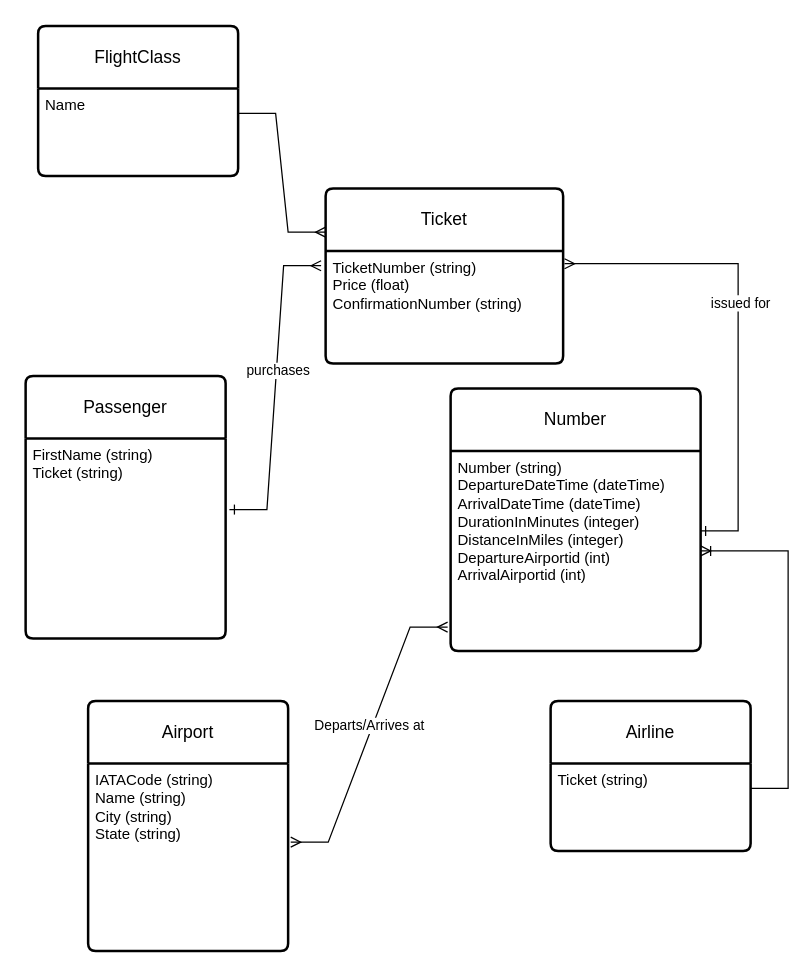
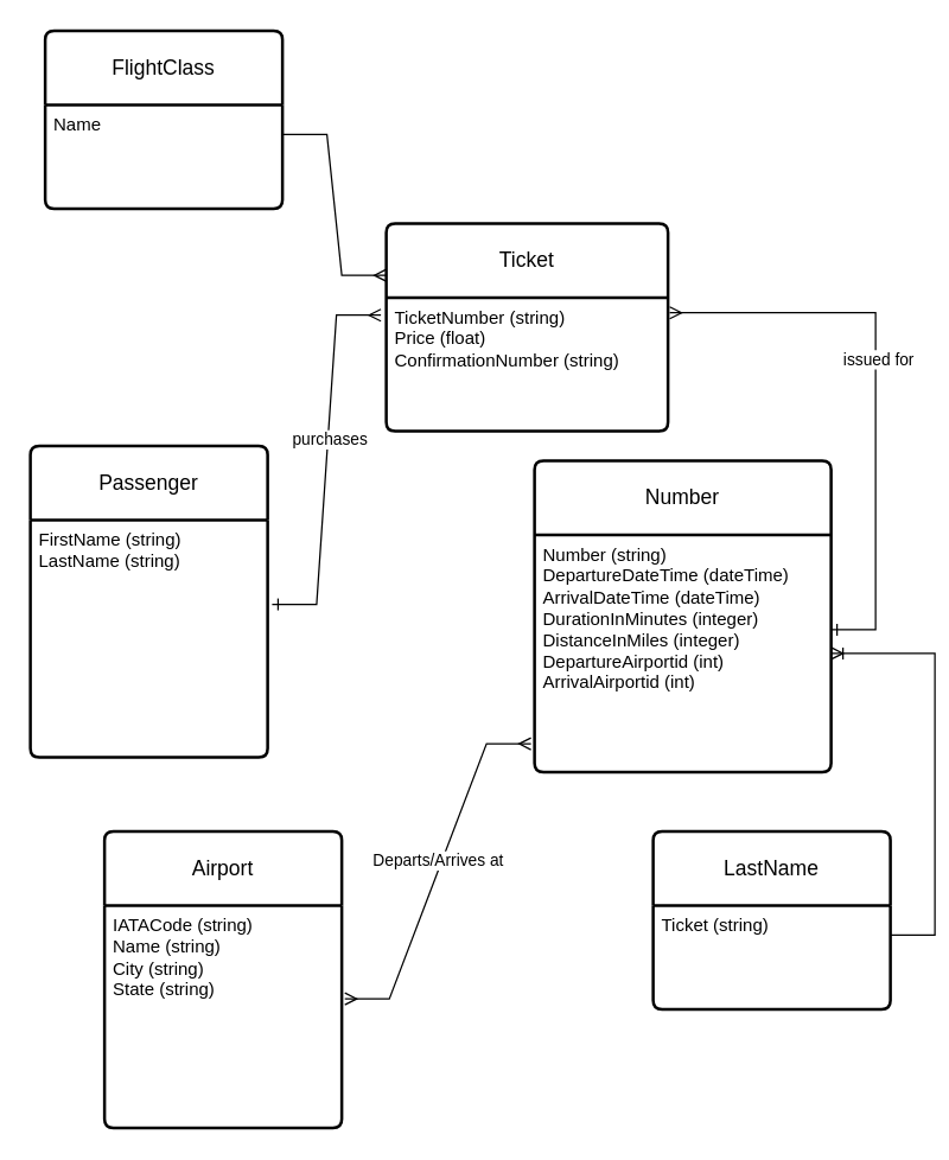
  <mxCell id="0" />
  <mxCell id="1" parent="0" />
  <mxCell id="2" value="Passenger" style="swimlane;childLayout=stackLayout;horizontal=1;startSize=50;horizontalStack=0;rounded=1;fontSize=14;fontStyle=0;strokeWidth=2;resizeParent=0;resizeLast=1;shadow=0;dashed=0;align=center;arcSize=4;whiteSpace=wrap;html=1;" vertex="1" parent="1"><mxGeometry x="20" y="300" width="160" height="210" as="geometry" /></mxCell>
- <mxCell id="3" value="FirstName (string)&lt;div&gt;Ticket (string)&lt;/div&gt;" style="align=left;strokeColor=none;fillColor=none;spacingLeft=4;spacingRight=4;fontSize=12;verticalAlign=top;resizable=0;rotatable=0;part=1;html=1;whiteSpace=wrap;" vertex="1" parent="2"><mxGeometry y="50" width="160" height="160" as="geometry" /></mxCell>
+ <mxCell id="3" value="FirstName (string)&lt;div&gt;LastName (string)&lt;/div&gt;" style="align=left;strokeColor=none;fillColor=none;spacingLeft=4;spacingRight=4;fontSize=12;verticalAlign=top;resizable=0;rotatable=0;part=1;html=1;whiteSpace=wrap;" vertex="1" parent="2"><mxGeometry y="50" width="160" height="160" as="geometry" /></mxCell>
  <mxCell id="4" value="Number" style="swimlane;childLayout=stackLayout;horizontal=1;startSize=50;horizontalStack=0;rounded=1;fontSize=14;fontStyle=0;strokeWidth=2;resizeParent=0;resizeLast=1;shadow=0;dashed=0;align=center;arcSize=4;whiteSpace=wrap;html=1;" vertex="1" parent="1"><mxGeometry x="360" y="310" width="200" height="210" as="geometry" /></mxCell>
  <mxCell id="5" value="Number (string)&lt;div&gt;DepartureDateTime (dateTime)&lt;/div&gt;&lt;div&gt;ArrivalDateTime&amp;nbsp;&lt;span style=&quot;background-color: transparent; color: light-dark(rgb(0, 0, 0), rgb(255, 255, 255));&quot;&gt;(dateTime)&lt;/span&gt;&lt;/div&gt;&lt;div&gt;DurationInMinutes (integer)&amp;nbsp;&lt;/div&gt;&lt;div&gt;DistanceInMiles (integer)&lt;/div&gt;&lt;div&gt;DepartureAirportid (int)&lt;/div&gt;&lt;div&gt;ArrivalAirportid (int)&lt;/div&gt;" style="align=left;strokeColor=none;fillColor=none;spacingLeft=4;spacingRight=4;fontSize=12;verticalAlign=top;resizable=0;rotatable=0;part=1;html=1;whiteSpace=wrap;" vertex="1" parent="4"><mxGeometry y="50" width="200" height="160" as="geometry" /></mxCell>
  <mxCell id="6" value="Airport" style="swimlane;childLayout=stackLayout;horizontal=1;startSize=50;horizontalStack=0;rounded=1;fontSize=14;fontStyle=0;strokeWidth=2;resizeParent=0;resizeLast=1;shadow=0;dashed=0;align=center;arcSize=4;whiteSpace=wrap;html=1;" vertex="1" parent="1"><mxGeometry x="70" y="560" width="160" height="200" as="geometry" /></mxCell>
  <mxCell id="7" value="IATACode (string)&lt;div&gt;&lt;div&gt;Name&amp;nbsp;&lt;span style=&quot;background-color: transparent; color: light-dark(rgb(0, 0, 0), rgb(255, 255, 255));&quot;&gt;(string)&lt;/span&gt;&lt;/div&gt;&lt;div&gt;City&amp;nbsp;&lt;span style=&quot;background-color: transparent; color: light-dark(rgb(0, 0, 0), rgb(255, 255, 255));&quot;&gt;(string)&lt;/span&gt;&lt;/div&gt;&lt;div&gt;State&amp;nbsp;&lt;span style=&quot;background-color: transparent; color: light-dark(rgb(0, 0, 0), rgb(255, 255, 255));&quot;&gt;(string)&lt;/span&gt;&lt;/div&gt;&lt;/div&gt;" style="align=left;strokeColor=none;fillColor=none;spacingLeft=4;spacingRight=4;fontSize=12;verticalAlign=top;resizable=0;rotatable=0;part=1;html=1;whiteSpace=wrap;" vertex="1" parent="6"><mxGeometry y="50" width="160" height="150" as="geometry" /></mxCell>
  <mxCell id="8" value="" style="edgeStyle=entityRelationEdgeStyle;fontSize=12;html=1;endArrow=ERmany;startArrow=ERmany;rounded=0;exitX=1.013;exitY=0.42;exitDx=0;exitDy=0;exitPerimeter=0;entryX=-0.012;entryY=0.881;entryDx=0;entryDy=0;entryPerimeter=0;" edge="1" parent="1" source="7" target="5"><mxGeometry width="100" height="100" relative="1" as="geometry"><mxPoint x="410" y="702.95" as="sourcePoint" /><mxPoint x="451.92" y="530" as="targetPoint" /></mxGeometry></mxCell>
  <mxCell id="9" value="Departs/Arrives at" style="edgeLabel;html=1;align=center;verticalAlign=middle;resizable=0;points=[];" vertex="1" connectable="0" parent="8"><mxGeometry x="0.05" y="4" relative="1" as="geometry"><mxPoint x="1" as="offset" /></mxGeometry></mxCell>
  <mxCell id="10" value="Ticket" style="swimlane;childLayout=stackLayout;horizontal=1;startSize=50;horizontalStack=0;rounded=1;fontSize=14;fontStyle=0;strokeWidth=2;resizeParent=0;resizeLast=1;shadow=0;dashed=0;align=center;arcSize=4;whiteSpace=wrap;html=1;" vertex="1" parent="1"><mxGeometry x="260" y="150" width="190" height="140" as="geometry" /></mxCell>
  <mxCell id="11" value="TicketNumber (string)&lt;div&gt;Price (float)&lt;/div&gt;&lt;div&gt;&lt;span style=&quot;background-color: transparent; color: light-dark(rgb(0, 0, 0), rgb(255, 255, 255));&quot;&gt;ConfirmationNumber (string)&lt;/span&gt;&lt;/div&gt;" style="align=left;strokeColor=none;fillColor=none;spacingLeft=4;spacingRight=4;fontSize=12;verticalAlign=top;resizable=0;rotatable=0;part=1;html=1;whiteSpace=wrap;" vertex="1" parent="10"><mxGeometry y="50" width="190" height="90" as="geometry" /></mxCell>
  <mxCell id="12" value="" style="edgeStyle=entityRelationEdgeStyle;fontSize=12;html=1;endArrow=ERmany;startArrow=ERone;rounded=0;entryX=-0.019;entryY=0.442;entryDx=0;entryDy=0;entryPerimeter=0;exitX=1.019;exitY=0.356;exitDx=0;exitDy=0;exitPerimeter=0;startFill=0;" edge="1" parent="1" source="3" target="10"><mxGeometry width="100" height="100" relative="1" as="geometry"><mxPoint x="70" y="250" as="sourcePoint" /><mxPoint x="190" y="210" as="targetPoint" /></mxGeometry></mxCell>
  <mxCell id="13" value="purchases" style="edgeLabel;html=1;align=center;verticalAlign=middle;resizable=0;points=[];" vertex="1" connectable="0" parent="12"><mxGeometry x="0.111" y="-1" relative="1" as="geometry"><mxPoint as="offset" /></mxGeometry></mxCell>
  <mxCell id="14" value="" style="edgeStyle=entityRelationEdgeStyle;fontSize=12;html=1;endArrow=ERmany;startArrow=ERone;rounded=0;entryX=1.006;entryY=0.114;entryDx=0;entryDy=0;entryPerimeter=0;exitX=1.019;exitY=0.356;exitDx=0;exitDy=0;exitPerimeter=0;endFill=0;startFill=0;" edge="1" parent="1" target="11"><mxGeometry width="100" height="100" relative="1" as="geometry"><mxPoint x="560" y="424" as="sourcePoint" /><mxPoint x="460" y="210.99" as="targetPoint" /></mxGeometry></mxCell>
  <mxCell id="15" value="issued for" style="edgeLabel;html=1;align=center;verticalAlign=middle;resizable=0;points=[];" vertex="1" connectable="0" parent="14"><mxGeometry x="0.111" y="-1" relative="1" as="geometry"><mxPoint as="offset" /></mxGeometry></mxCell>
- <mxCell id="16" value="Airline" style="swimlane;childLayout=stackLayout;horizontal=1;startSize=50;horizontalStack=0;rounded=1;fontSize=14;fontStyle=0;strokeWidth=2;resizeParent=0;resizeLast=1;shadow=0;dashed=0;align=center;arcSize=4;whiteSpace=wrap;html=1;" vertex="1" parent="1"><mxGeometry x="440" y="560" width="160" height="120" as="geometry" /></mxCell>
+ <mxCell id="16" value="LastName" style="swimlane;childLayout=stackLayout;horizontal=1;startSize=50;horizontalStack=0;rounded=1;fontSize=14;fontStyle=0;strokeWidth=2;resizeParent=0;resizeLast=1;shadow=0;dashed=0;align=center;arcSize=4;whiteSpace=wrap;html=1;" vertex="1" parent="1"><mxGeometry x="440" y="560" width="160" height="120" as="geometry" /></mxCell>
  <mxCell id="17" value="Ticket (string)" style="align=left;strokeColor=none;fillColor=none;spacingLeft=4;spacingRight=4;fontSize=12;verticalAlign=top;resizable=0;rotatable=0;part=1;html=1;whiteSpace=wrap;" vertex="1" parent="16"><mxGeometry y="50" width="160" height="70" as="geometry" /></mxCell>
  <mxCell id="18" value="" style="edgeStyle=entityRelationEdgeStyle;fontSize=12;html=1;endArrow=ERoneToMany;rounded=0;entryX=1;entryY=0.5;entryDx=0;entryDy=0;" edge="1" parent="1" target="5"><mxGeometry width="100" height="100" relative="1" as="geometry"><mxPoint x="600" y="630" as="sourcePoint" /><mxPoint x="700" y="530" as="targetPoint" /></mxGeometry></mxCell>
  <mxCell id="19" value="FlightClass" style="swimlane;childLayout=stackLayout;horizontal=1;startSize=50;horizontalStack=0;rounded=1;fontSize=14;fontStyle=0;strokeWidth=2;resizeParent=0;resizeLast=1;shadow=0;dashed=0;align=center;arcSize=4;whiteSpace=wrap;html=1;" vertex="1" parent="1"><mxGeometry x="30" y="20" width="160" height="120" as="geometry" /></mxCell>
  <mxCell id="20" value="Name" style="align=left;strokeColor=none;fillColor=none;spacingLeft=4;spacingRight=4;fontSize=12;verticalAlign=top;resizable=0;rotatable=0;part=1;html=1;whiteSpace=wrap;" vertex="1" parent="19"><mxGeometry y="50" width="160" height="70" as="geometry" /></mxCell>
  <mxCell id="21" value="" style="edgeStyle=entityRelationEdgeStyle;fontSize=12;html=1;endArrow=ERmany;rounded=0;entryX=0;entryY=0.25;entryDx=0;entryDy=0;" edge="1" parent="1" target="10"><mxGeometry width="100" height="100" relative="1" as="geometry"><mxPoint x="190" y="90" as="sourcePoint" /><mxPoint x="290" y="-10" as="targetPoint" /></mxGeometry></mxCell>
